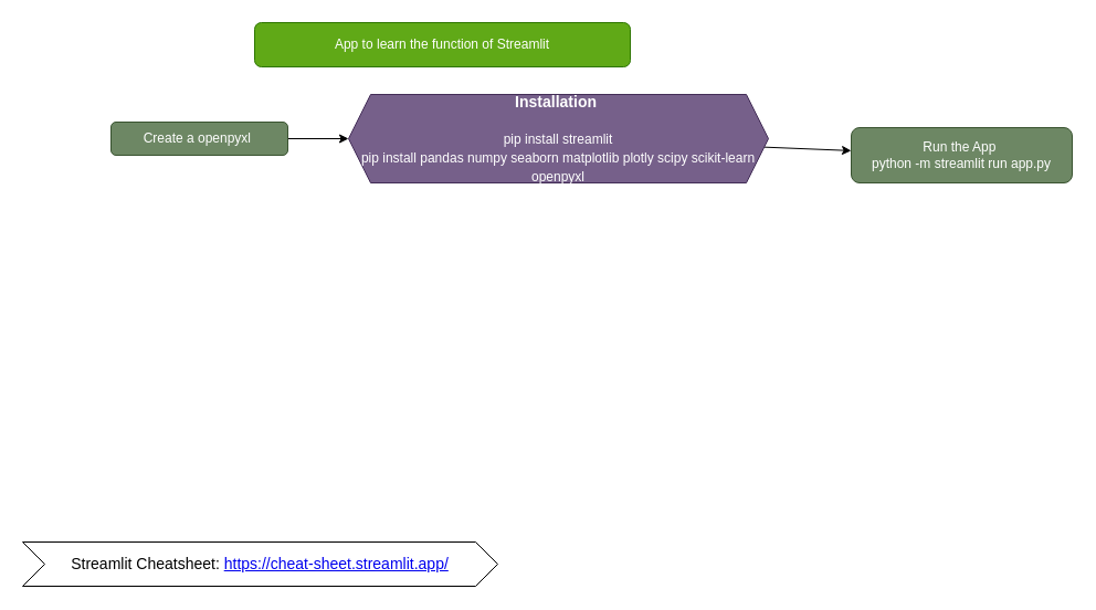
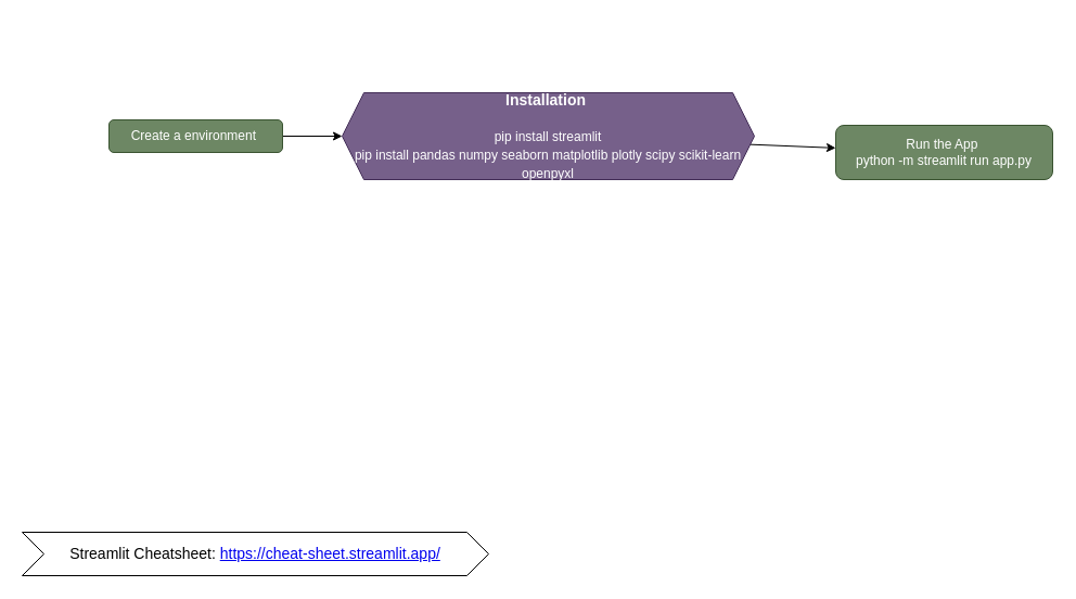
  <mxCell id="0" />
  <mxCell id="1" parent="0" />
- <mxCell id="2" value="&lt;span style=&quot;color: rgb(255, 255, 255);&quot;&gt;App to learn the function of Streamlit&lt;/span&gt;" style="rounded=1;whiteSpace=wrap;html=1;fillColor=#60a917;fontColor=#ffffff;strokeColor=#2D7600;" vertex="1" parent="1"><mxGeometry x="230" y="20" width="340" height="40" as="geometry" /></mxCell>
  <mxCell id="3" value="" style="edgeStyle=none;html=1;fontSize=14;entryX=0;entryY=0.5;entryDx=0;entryDy=0;" edge="1" parent="1" source="4" target="7"><mxGeometry relative="1" as="geometry"><mxPoint x="320.592" y="127.038" as="targetPoint" /></mxGeometry></mxCell>
- <mxCell id="4" value="Create a openpyxl&amp;nbsp;" style="rounded=1;whiteSpace=wrap;html=1;fillColor=#6d8764;fontColor=#ffffff;strokeColor=#3A5431;" vertex="1" parent="1"><mxGeometry x="100" y="110" width="160" height="30" as="geometry" /></mxCell>
+ <mxCell id="4" value="Create a environment&amp;nbsp;" style="rounded=1;whiteSpace=wrap;html=1;fillColor=#6d8764;fontColor=#ffffff;strokeColor=#3A5431;" vertex="1" parent="1"><mxGeometry x="100" y="110" width="160" height="30" as="geometry" /></mxCell>
  <mxCell id="5" value="Run the App&amp;nbsp;&lt;br&gt;python -m streamlit run app.py" style="rounded=1;whiteSpace=wrap;html=1;fillColor=#6d8764;fontColor=#ffffff;strokeColor=#3A5431;" vertex="1" parent="1"><mxGeometry x="770" y="115" width="200" height="50" as="geometry" /></mxCell>
  <mxCell id="6" value="" style="edgeStyle=none;html=1;fontSize=14;" edge="1" parent="1" source="7" target="5"><mxGeometry relative="1" as="geometry" /></mxCell>
  <mxCell id="7" value="&lt;b style=&quot;color: rgb(255, 255, 255); font-size: 12px;&quot;&gt;&lt;font style=&quot;font-size: 14px;&quot;&gt;Installation&amp;nbsp;&lt;/font&gt;&lt;/b&gt;&lt;br style=&quot;color: rgb(255, 255, 255); font-size: 12px;&quot;&gt;&lt;br style=&quot;color: rgb(255, 255, 255); font-size: 12px;&quot;&gt;&lt;span style=&quot;color: rgb(255, 255, 255); font-size: 12px;&quot;&gt;pip install streamlit&lt;/span&gt;&lt;br style=&quot;color: rgb(255, 255, 255); font-size: 12px;&quot;&gt;&lt;span style=&quot;color: rgb(255, 255, 255); font-size: 12px;&quot;&gt;pip install pandas numpy seaborn matplotlib plotly scipy scikit-learn openpyxl&lt;/span&gt;" style="shape=hexagon;perimeter=hexagonPerimeter2;whiteSpace=wrap;html=1;fixedSize=1;fontSize=14;fillColor=#76608a;fontColor=#ffffff;strokeColor=#432D57;" vertex="1" parent="1"><mxGeometry x="315" y="85" width="380" height="80" as="geometry" /></mxCell>
  <mxCell id="8" value="Streamlit Cheatsheet:&amp;nbsp;&lt;a href=&quot;https://cheat-sheet.streamlit.app/&quot;&gt;https://cheat-sheet.streamlit.app/&lt;/a&gt;" style="shape=step;perimeter=stepPerimeter;whiteSpace=wrap;html=1;fixedSize=1;fontSize=14;" vertex="1" parent="1"><mxGeometry x="20" y="490" width="430" height="40" as="geometry" /></mxCell>
